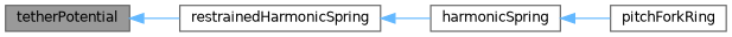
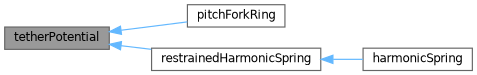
  digraph {
    rankdir=LR
    node [color=gray40 fillcolor=white fontname=Helvetica fontsize=10 shape=box style=filled]
    edge [color=steelblue1 dir=back fontname=Helvetica fontsize=10 labelfontname=Helvetica labelfontsize=10 style=solid]
    n1 [fillcolor=grey60 fontcolor=black height=0.2 label=tetherPotential width=0.4]
    n2 [height=0.2 label=pitchForkRing width=0.4]
    n3 [height=0.2 label=restrainedHarmonicSpring width=0.4]
    n4 [height=0.2 label=harmonicSpring width=0.4]
-   n4 -> n2
+   n1 -> n2
    n1 -> n3
    n3 -> n4
  }
